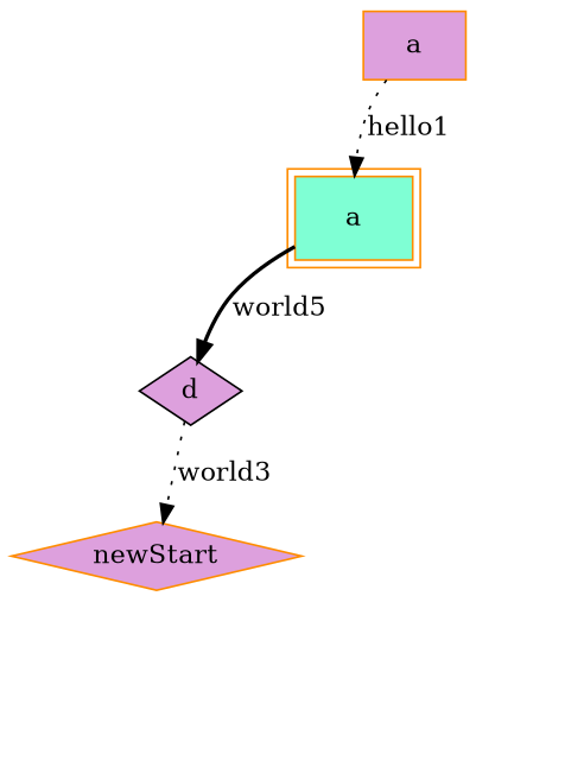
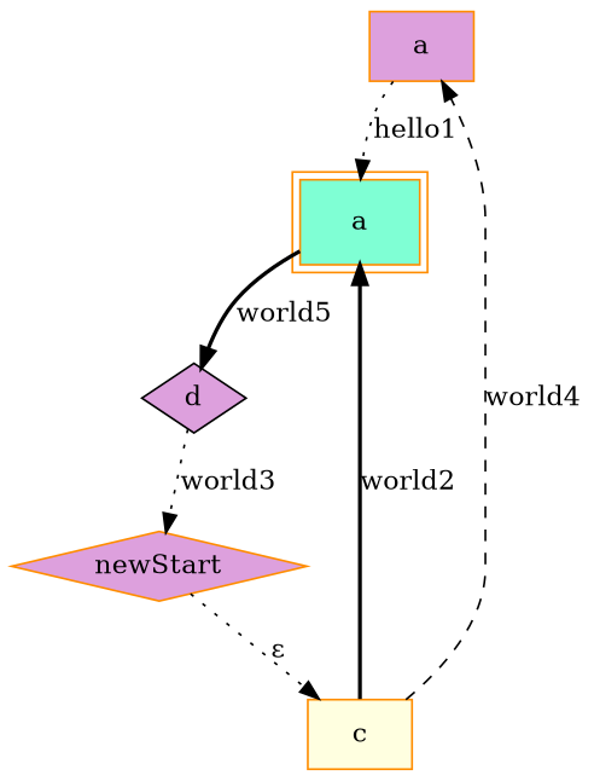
  digraph {
    node [color=darkorange fillcolor=plum shape=box style=filled]
    edge [style=dotted]
    n1 [label=a]
    a [fillcolor=aquamarine peripheries=2]
    d [color=black shape=diamond]
    newStart [shape=diamond]
+   c [fillcolor=lightyellow]
    n1 -> a [label=hello1]
    a -> d [label=world5 style=bold]
    d -> newStart [label=world3]
+   newStart -> c [label="ε"]
+   c -> n1 [label=world4 style=dashed]
+   c -> a [label=world2 style=bold]
  }
